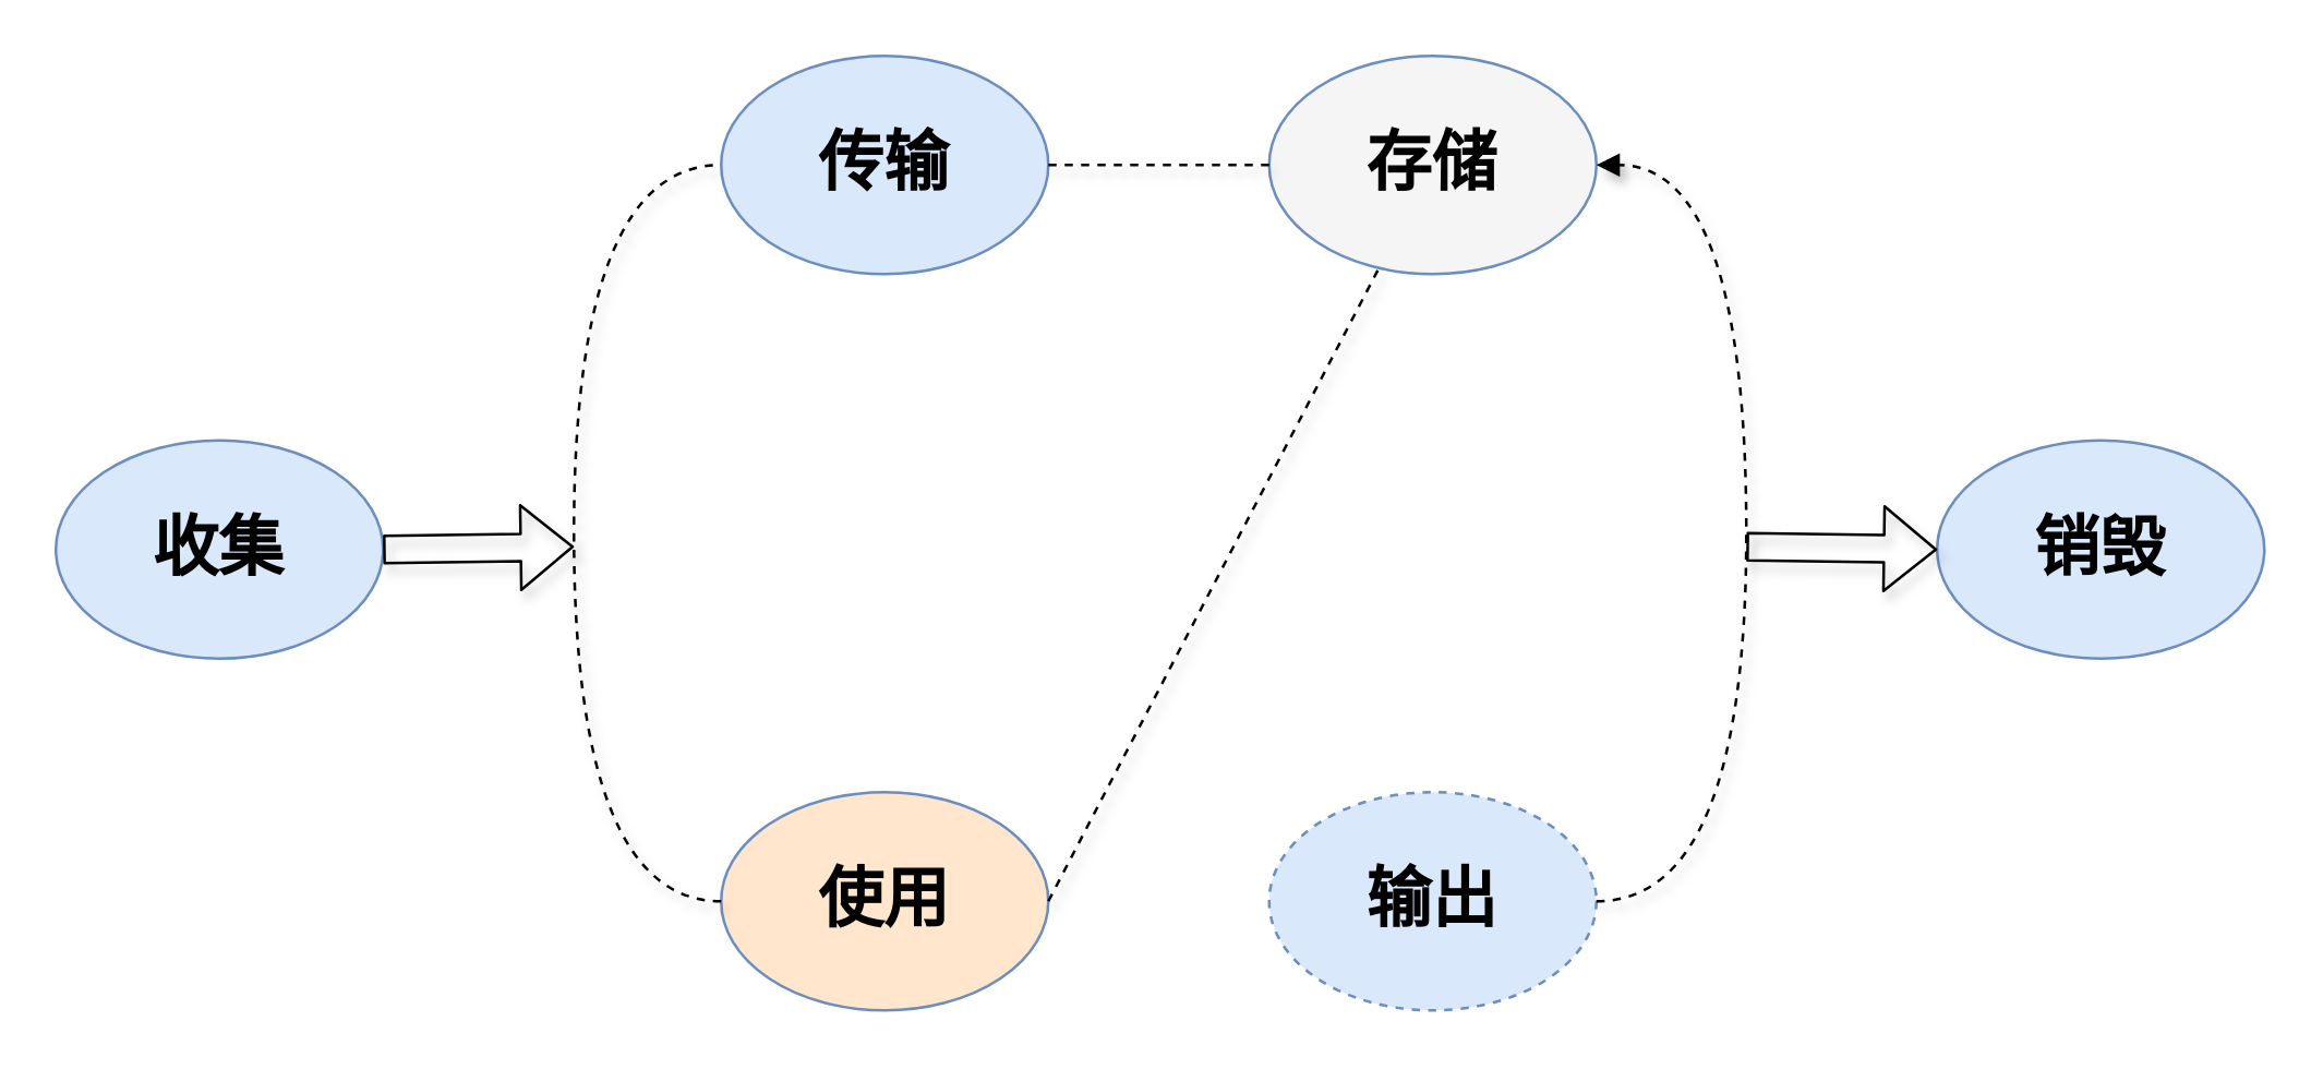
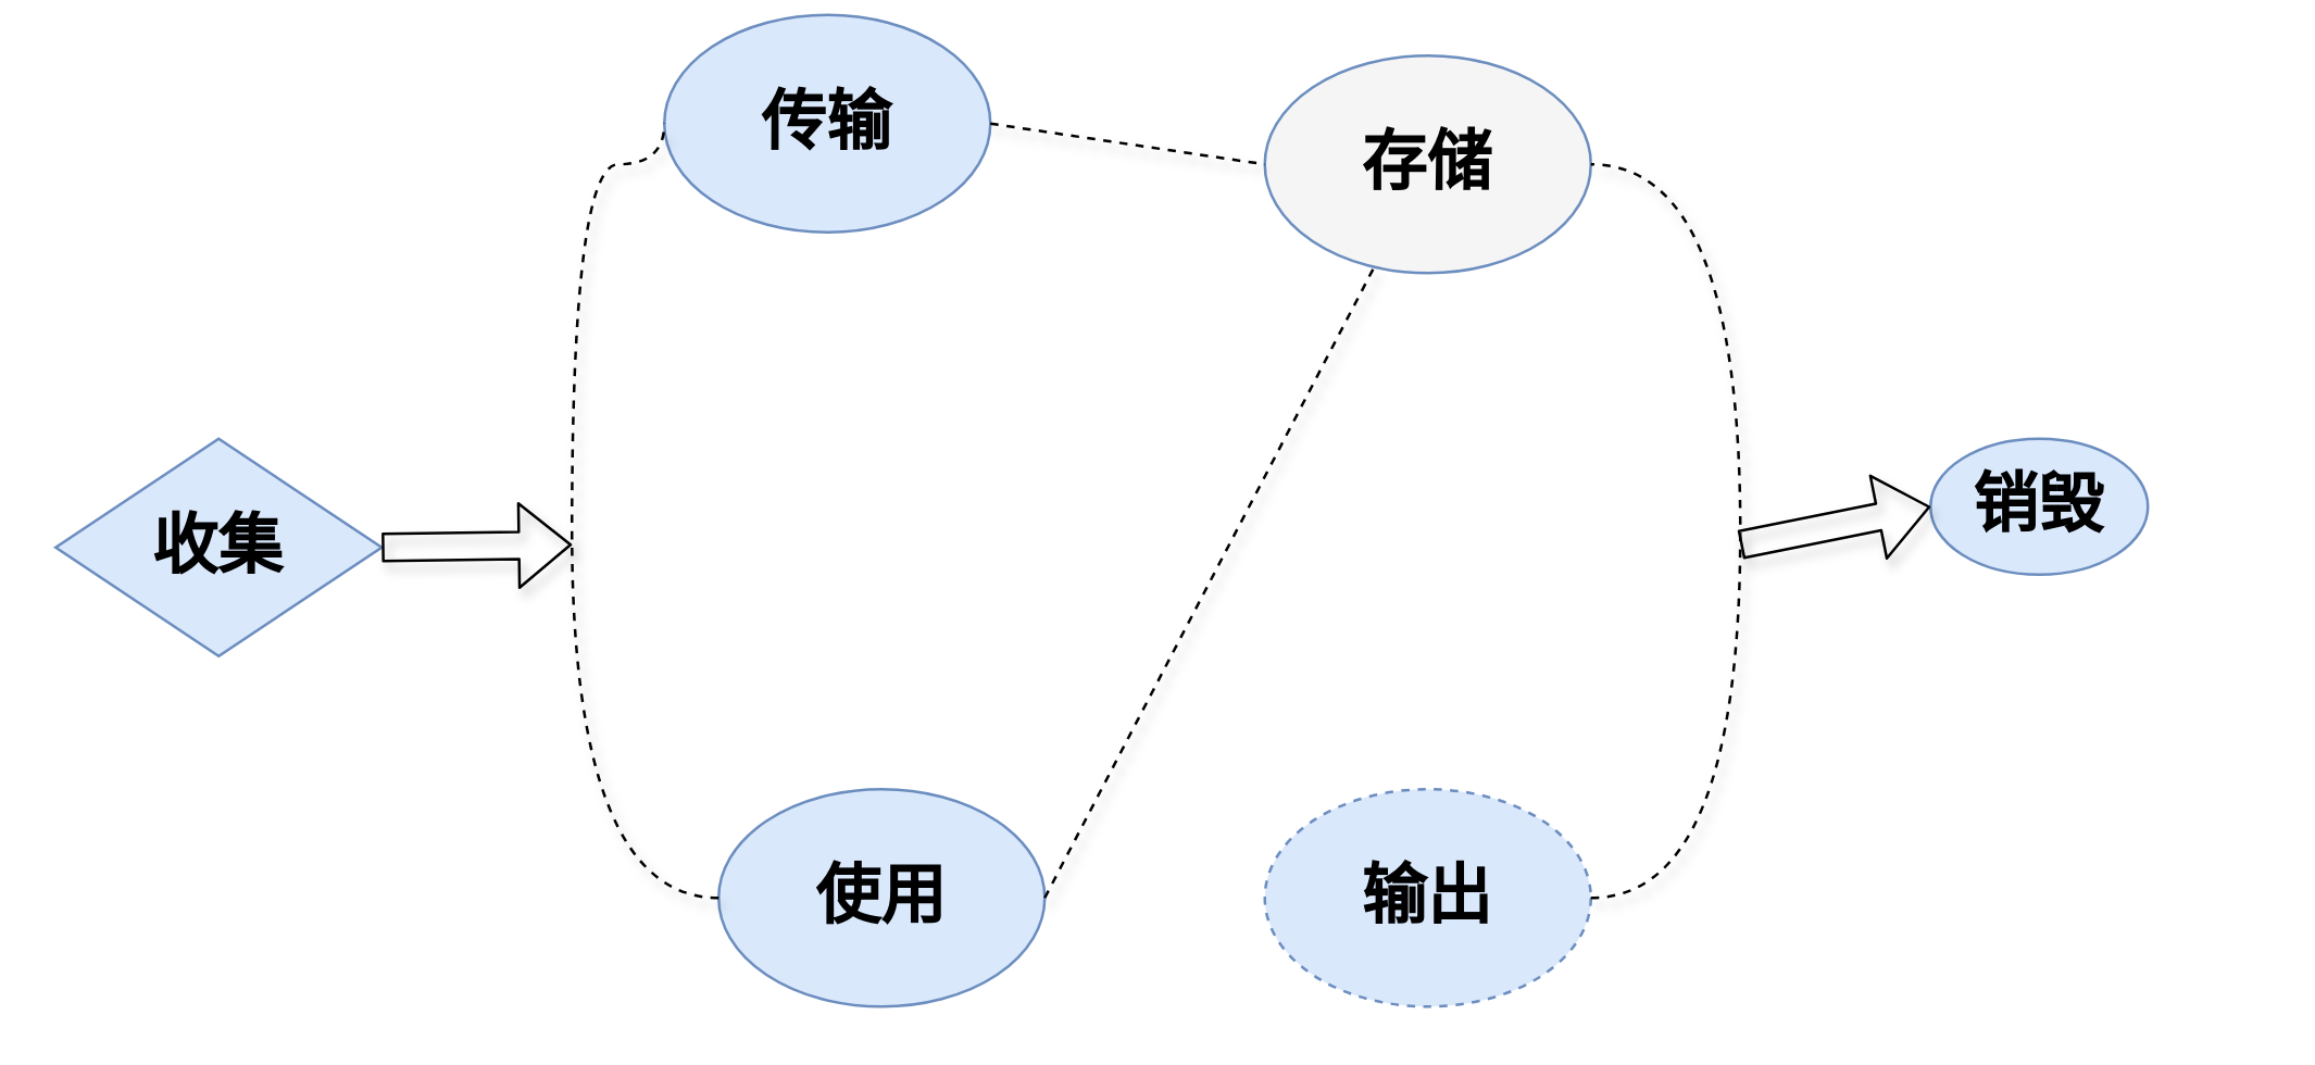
  <mxCell id="0" />
  <mxCell id="1" parent="0" />
- <mxCell id="2" value="&lt;font size=&quot;1&quot;&gt;&lt;b style=&quot;font-size: 24px&quot;&gt;收集&lt;/b&gt;&lt;/font&gt;" style="ellipse;whiteSpace=wrap;html=1;fillColor=#dae8fc;strokeColor=#6c8ebf;" vertex="1" parent="1"><mxGeometry x="20" y="161" width="120" height="80" as="geometry" /></mxCell>
+ <mxCell id="2" value="&lt;font size=&quot;1&quot;&gt;&lt;b style=&quot;font-size: 24px&quot;&gt;收集&lt;/b&gt;&lt;/font&gt;" style="rhombus;whiteSpace=wrap;html=1;fillColor=#dae8fc;strokeColor=#6c8ebf;" vertex="1" parent="1"><mxGeometry x="20" y="161" width="120" height="80" as="geometry" /></mxCell>
  <mxCell id="3" value="&lt;font size=&quot;1&quot;&gt;&lt;b style=&quot;font-size: 24px&quot;&gt;存储&lt;/b&gt;&lt;/font&gt;" style="ellipse;whiteSpace=wrap;html=1;fillColor=#f5f5f5;strokeColor=#6c8ebf;" vertex="1" parent="1"><mxGeometry x="465" y="20" width="120" height="80" as="geometry" /></mxCell>
- <mxCell id="4" value="&lt;font size=&quot;1&quot;&gt;&lt;b style=&quot;font-size: 24px&quot;&gt;传输&lt;/b&gt;&lt;/font&gt;" style="ellipse;whiteSpace=wrap;html=1;fillColor=#dae8fc;strokeColor=#6c8ebf;" vertex="1" parent="1"><mxGeometry x="264" y="20" width="120" height="80" as="geometry" /></mxCell>
- <mxCell id="5" value="&lt;font size=&quot;1&quot;&gt;&lt;b style=&quot;font-size: 24px&quot;&gt;使用&lt;/b&gt;&lt;/font&gt;" style="ellipse;whiteSpace=wrap;html=1;fillColor=#ffe6cc;strokeColor=#6c8ebf;" vertex="1" parent="1"><mxGeometry x="264" y="290" width="120" height="80" as="geometry" /></mxCell>
+ <mxCell id="4" value="&lt;font size=&quot;1&quot;&gt;&lt;b style=&quot;font-size: 24px&quot;&gt;传输&lt;/b&gt;&lt;/font&gt;" style="ellipse;whiteSpace=wrap;html=1;fillColor=#dae8fc;strokeColor=#6c8ebf;" vertex="1" parent="1"><mxGeometry x="244" y="5" width="120" height="80" as="geometry" /></mxCell>
+ <mxCell id="5" value="&lt;font size=&quot;1&quot;&gt;&lt;b style=&quot;font-size: 24px&quot;&gt;使用&lt;/b&gt;&lt;/font&gt;" style="ellipse;whiteSpace=wrap;html=1;fillColor=#dae8fc;strokeColor=#6c8ebf;" vertex="1" parent="1"><mxGeometry x="264" y="290" width="120" height="80" as="geometry" /></mxCell>
  <mxCell id="6" value="&lt;span style=&quot;font-size: 24px&quot;&gt;&lt;b&gt;输出&lt;/b&gt;&lt;/span&gt;" style="ellipse;whiteSpace=wrap;html=1;fillColor=#dae8fc;strokeColor=#6c8ebf;dashed=1;" vertex="1" parent="1"><mxGeometry x="465" y="290" width="120" height="80" as="geometry" /></mxCell>
- <mxCell id="7" value="&lt;span style=&quot;font-size: 24px&quot;&gt;&lt;b&gt;销毁&lt;/b&gt;&lt;/span&gt;" style="ellipse;whiteSpace=wrap;html=1;fillColor=#dae8fc;strokeColor=#6c8ebf;" vertex="1" parent="1"><mxGeometry x="710" y="161" width="120" height="80" as="geometry" /></mxCell>
+ <mxCell id="7" value="&lt;span style=&quot;font-size: 24px&quot;&gt;&lt;b&gt;销毁&lt;/b&gt;&lt;/span&gt;" style="ellipse;whiteSpace=wrap;html=1;fillColor=#dae8fc;strokeColor=#6c8ebf;" vertex="1" parent="1"><mxGeometry x="710" y="161" width="80" height="50" as="geometry" /></mxCell>
  <mxCell id="8" value="" style="endArrow=none;dashed=1;html=1;shadow=1;entryX=0;entryY=0.5;entryDx=0;entryDy=0;exitX=1;exitY=0.5;exitDx=0;exitDy=0;" edge="1" parent="1" source="4" target="3"><mxGeometry width="50" height="50" relative="1" as="geometry"><mxPoint x="100" y="440" as="sourcePoint" /><mxPoint x="150" y="390" as="targetPoint" /></mxGeometry></mxCell>
- <mxCell id="9" value="" style="endArrow=block;dashed=1;html=1;shadow=1;entryX=1;entryY=0.5;entryDx=0;entryDy=0;exitX=1;exitY=0.5;exitDx=0;exitDy=0;edgeStyle=orthogonalEdgeStyle;curved=1;" edge="1" parent="1" source="6" target="3"><mxGeometry width="50" height="50" relative="1" as="geometry"><mxPoint x="100" y="440" as="sourcePoint" /><mxPoint x="150" y="390" as="targetPoint" /><Array as="points"><mxPoint x="640" y="330" /><mxPoint x="640" y="60" /></Array></mxGeometry></mxCell>
+ <mxCell id="9" value="" style="endArrow=none;dashed=1;html=1;shadow=1;entryX=1;entryY=0.5;entryDx=0;entryDy=0;exitX=1;exitY=0.5;exitDx=0;exitDy=0;edgeStyle=orthogonalEdgeStyle;curved=1;" edge="1" parent="1" source="6" target="3"><mxGeometry width="50" height="50" relative="1" as="geometry"><mxPoint x="100" y="440" as="sourcePoint" /><mxPoint x="150" y="390" as="targetPoint" /><Array as="points"><mxPoint x="640" y="330" /><mxPoint x="640" y="60" /></Array></mxGeometry></mxCell>
  <mxCell id="10" value="" style="endArrow=none;dashed=1;html=1;shadow=1;exitX=1;exitY=0.5;exitDx=0;exitDy=0;" edge="1" parent="1" source="5" target="3"><mxGeometry width="50" height="50" relative="1" as="geometry"><mxPoint x="100" y="440" as="sourcePoint" /><mxPoint x="150" y="390" as="targetPoint" /></mxGeometry></mxCell>
  <mxCell id="11" value="" style="endArrow=none;dashed=1;html=1;shadow=1;entryX=0;entryY=0.5;entryDx=0;entryDy=0;exitX=0;exitY=0.5;exitDx=0;exitDy=0;edgeStyle=orthogonalEdgeStyle;curved=1;" edge="1" parent="1" source="5" target="4"><mxGeometry width="50" height="50" relative="1" as="geometry"><mxPoint x="100" y="440" as="sourcePoint" /><mxPoint x="150" y="390" as="targetPoint" /><Array as="points"><mxPoint x="210" y="330" /><mxPoint x="210" y="60" /></Array></mxGeometry></mxCell>
  <mxCell id="12" value="" style="shape=flexArrow;endArrow=classic;html=1;shadow=1;exitX=1;exitY=0.5;exitDx=0;exitDy=0;" edge="1" parent="1" source="2"><mxGeometry width="50" height="50" relative="1" as="geometry"><mxPoint x="20" y="440" as="sourcePoint" /><mxPoint x="210" y="200" as="targetPoint" /></mxGeometry></mxCell>
  <mxCell id="13" value="" style="shape=flexArrow;endArrow=classic;html=1;shadow=1;entryX=0;entryY=0.5;entryDx=0;entryDy=0;" edge="1" parent="1" target="7"><mxGeometry width="50" height="50" relative="1" as="geometry"><mxPoint x="640" y="200" as="sourcePoint" /><mxPoint x="70" y="390" as="targetPoint" /></mxGeometry></mxCell>
